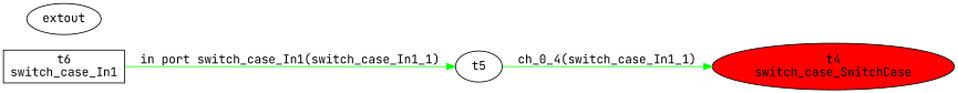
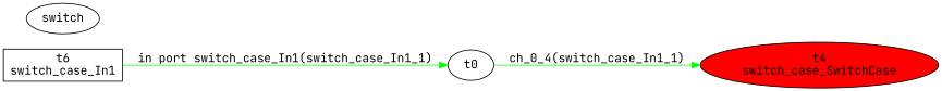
  digraph {
    fontname="JetBrains Mono"
    rankdir=LR
    node [fontname="JetBrains Mono"]
    edge [color=green fontname="JetBrains Mono"]
    n1 [fillcolor=red label="t4\nswitch_case_SwitchCase" style=filled]
-   t0 [label=t5]
-   n3 [label=extout]
+   t0
+   n3 [label=switch]
    n4 [label="t6\nswitch_case_In1" shape=box]
    t0 -> n1 [label="ch_0_4(switch_case_In1_1)"]
    n4 -> t0 [label="in port switch_case_In1(switch_case_In1_1)"]
  }
